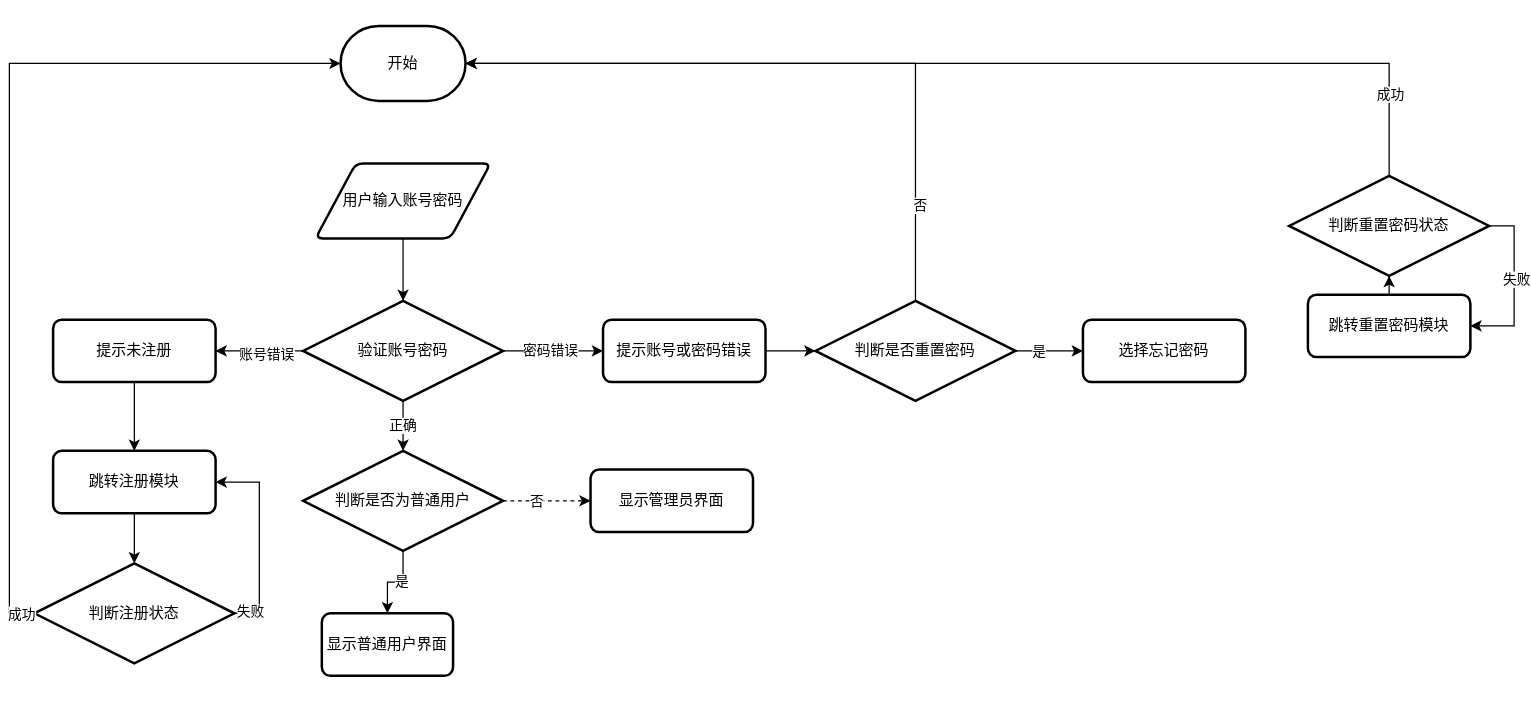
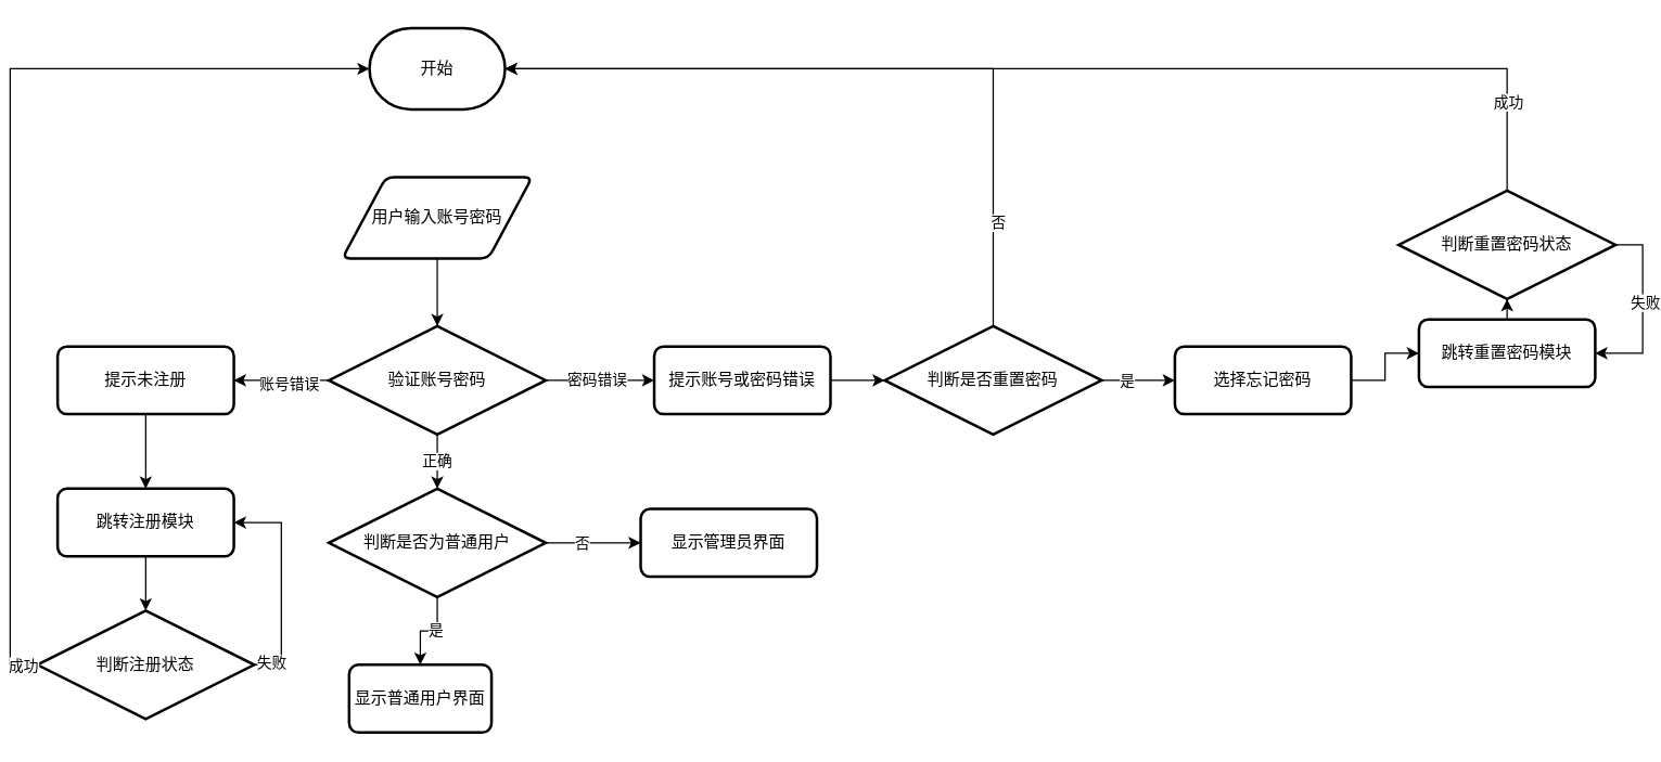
  <mxCell id="0" />
  <mxCell id="1" parent="0" />
  <mxCell id="2" value="开始" style="strokeWidth=2;html=1;shape=mxgraph.flowchart.terminator;whiteSpace=wrap;" parent="1" vertex="1"><mxGeometry x="265" y="20" width="100" height="60" as="geometry" /></mxCell>
  <mxCell id="3" value="" style="edgeStyle=orthogonalEdgeStyle;rounded=0;orthogonalLoop=1;jettySize=auto;html=1;" parent="1" source="4" target="10" edge="1"><mxGeometry relative="1" as="geometry" /></mxCell>
  <mxCell id="4" value="用户输入账号密码" style="shape=parallelogram;html=1;strokeWidth=2;perimeter=parallelogramPerimeter;whiteSpace=wrap;rounded=1;arcSize=12;size=0.23;" parent="1" vertex="1"><mxGeometry x="245" y="130" width="140" height="60" as="geometry" /></mxCell>
  <mxCell id="5" value="正确" style="edgeStyle=orthogonalEdgeStyle;rounded=0;orthogonalLoop=1;jettySize=auto;html=1;" parent="1" source="10" target="15" edge="1"><mxGeometry relative="1" as="geometry" /></mxCell>
  <mxCell id="6" value="" style="edgeStyle=orthogonalEdgeStyle;rounded=0;orthogonalLoop=1;jettySize=auto;html=1;" parent="1" source="10" target="19" edge="1"><mxGeometry relative="1" as="geometry" /></mxCell>
  <mxCell id="7" value="密码错误" style="edgeLabel;html=1;align=center;verticalAlign=middle;resizable=0;points=[];" parent="6" vertex="1" connectable="0"><mxGeometry x="-0.065" y="1" relative="1" as="geometry"><mxPoint as="offset" /></mxGeometry></mxCell>
  <mxCell id="8" value="" style="edgeStyle=orthogonalEdgeStyle;rounded=0;orthogonalLoop=1;jettySize=auto;html=1;" parent="1" source="10" target="21" edge="1"><mxGeometry relative="1" as="geometry" /></mxCell>
  <mxCell id="9" value="账号错误" style="edgeLabel;html=1;align=center;verticalAlign=middle;resizable=0;points=[];" parent="8" vertex="1" connectable="0"><mxGeometry x="-0.154" y="2" relative="1" as="geometry"><mxPoint as="offset" /></mxGeometry></mxCell>
  <mxCell id="10" value="验证账号密码" style="strokeWidth=2;html=1;shape=mxgraph.flowchart.decision;whiteSpace=wrap;" parent="1" vertex="1"><mxGeometry x="235" y="240" width="160" height="80" as="geometry" /></mxCell>
  <mxCell id="11" value="" style="edgeStyle=orthogonalEdgeStyle;rounded=0;orthogonalLoop=1;jettySize=auto;html=1;" parent="1" source="15" target="16" edge="1"><mxGeometry relative="1" as="geometry" /></mxCell>
  <mxCell id="12" value="是" style="edgeLabel;html=1;align=center;verticalAlign=middle;resizable=0;points=[];" parent="11" vertex="1" connectable="0"><mxGeometry x="-0.24" y="-2" relative="1" as="geometry"><mxPoint as="offset" /></mxGeometry></mxCell>
- <mxCell id="13" value="" style="edgeStyle=orthogonalEdgeStyle;rounded=0;orthogonalLoop=1;jettySize=auto;html=1;dashed=1;" parent="1" source="15" target="17" edge="1"><mxGeometry relative="1" as="geometry" /></mxCell>
+ <mxCell id="13" value="" style="edgeStyle=orthogonalEdgeStyle;rounded=0;orthogonalLoop=1;jettySize=auto;html=1;" parent="1" source="15" target="17" edge="1"><mxGeometry relative="1" as="geometry" /></mxCell>
  <mxCell id="14" value="否" style="edgeLabel;html=1;align=center;verticalAlign=middle;resizable=0;points=[];" parent="13" vertex="1" connectable="0"><mxGeometry x="-0.246" relative="1" as="geometry"><mxPoint as="offset" /></mxGeometry></mxCell>
  <mxCell id="15" value="判断是否为普通用户" style="strokeWidth=2;html=1;shape=mxgraph.flowchart.decision;whiteSpace=wrap;" parent="1" vertex="1"><mxGeometry x="235" y="360" width="160" height="80" as="geometry" /></mxCell>
  <mxCell id="16" value="显示普通用户界面" style="rounded=1;whiteSpace=wrap;html=1;absoluteArcSize=1;arcSize=14;strokeWidth=2;" parent="1" vertex="1"><mxGeometry x="250" y="490" width="105" height="50" as="geometry" /></mxCell>
  <mxCell id="17" value="显示管理员界面" style="rounded=1;whiteSpace=wrap;html=1;absoluteArcSize=1;arcSize=14;strokeWidth=2;" parent="1" vertex="1"><mxGeometry x="465" y="375" width="130" height="50" as="geometry" /></mxCell>
  <mxCell id="18" value="" style="edgeStyle=orthogonalEdgeStyle;rounded=0;orthogonalLoop=1;jettySize=auto;html=1;" edge="1" parent="1" source="19" target="40"><mxGeometry relative="1" as="geometry" /></mxCell>
  <mxCell id="19" value="提示账号或密码错误" style="rounded=1;whiteSpace=wrap;html=1;absoluteArcSize=1;arcSize=14;strokeWidth=2;" parent="1" vertex="1"><mxGeometry x="475" y="255" width="130" height="50" as="geometry" /></mxCell>
  <mxCell id="20" value="" style="edgeStyle=orthogonalEdgeStyle;rounded=0;orthogonalLoop=1;jettySize=auto;html=1;" parent="1" source="21" target="23" edge="1"><mxGeometry relative="1" as="geometry" /></mxCell>
  <mxCell id="21" value="提示未注册" style="rounded=1;whiteSpace=wrap;html=1;absoluteArcSize=1;arcSize=14;strokeWidth=2;" parent="1" vertex="1"><mxGeometry x="35" y="255" width="130" height="50" as="geometry" /></mxCell>
  <mxCell id="22" value="" style="edgeStyle=orthogonalEdgeStyle;rounded=0;orthogonalLoop=1;jettySize=auto;html=1;" parent="1" source="23" target="26" edge="1"><mxGeometry relative="1" as="geometry" /></mxCell>
  <mxCell id="23" value="跳转注册模块" style="rounded=1;whiteSpace=wrap;html=1;absoluteArcSize=1;arcSize=14;strokeWidth=2;" parent="1" vertex="1"><mxGeometry x="35" y="360" width="130" height="50" as="geometry" /></mxCell>
  <mxCell id="24" style="edgeStyle=orthogonalEdgeStyle;rounded=0;orthogonalLoop=1;jettySize=auto;html=1;exitX=1;exitY=0.5;exitDx=0;exitDy=0;exitPerimeter=0;entryX=1;entryY=0.5;entryDx=0;entryDy=0;" parent="1" source="26" target="23" edge="1"><mxGeometry relative="1" as="geometry" /></mxCell>
  <mxCell id="25" value="失败" style="edgeLabel;html=1;align=center;verticalAlign=middle;resizable=0;points=[];" parent="24" vertex="1" connectable="0"><mxGeometry x="-0.845" y="2" relative="1" as="geometry"><mxPoint as="offset" /></mxGeometry></mxCell>
  <mxCell id="26" value="判断注册状态" style="strokeWidth=2;html=1;shape=mxgraph.flowchart.decision;whiteSpace=wrap;" parent="1" vertex="1"><mxGeometry x="20" y="450" width="160" height="80" as="geometry" /></mxCell>
  <mxCell id="27" style="edgeStyle=orthogonalEdgeStyle;rounded=0;orthogonalLoop=1;jettySize=auto;html=1;exitX=0;exitY=0.5;exitDx=0;exitDy=0;exitPerimeter=0;entryX=0;entryY=0.5;entryDx=0;entryDy=0;entryPerimeter=0;" parent="1" source="26" target="2" edge="1"><mxGeometry relative="1" as="geometry" /></mxCell>
  <mxCell id="28" value="成功" style="edgeLabel;html=1;align=center;verticalAlign=middle;resizable=0;points=[];" parent="27" vertex="1" connectable="0"><mxGeometry x="-0.971" relative="1" as="geometry"><mxPoint as="offset" /></mxGeometry></mxCell>
+ <mxCell id="29" value="" style="edgeStyle=orthogonalEdgeStyle;rounded=0;orthogonalLoop=1;jettySize=auto;html=1;" parent="1" source="30" target="32" edge="1"><mxGeometry relative="1" as="geometry" /></mxCell>
  <mxCell id="30" value="选择忘记密码" style="rounded=1;whiteSpace=wrap;html=1;absoluteArcSize=1;arcSize=14;strokeWidth=2;" parent="1" vertex="1"><mxGeometry x="859" y="255" width="130" height="50" as="geometry" /></mxCell>
  <mxCell id="31" value="" style="edgeStyle=orthogonalEdgeStyle;rounded=0;orthogonalLoop=1;jettySize=auto;html=1;" parent="1" source="32" target="35" edge="1"><mxGeometry relative="1" as="geometry" /></mxCell>
  <mxCell id="32" value="跳转重置密码模块" style="rounded=1;whiteSpace=wrap;html=1;absoluteArcSize=1;arcSize=14;strokeWidth=2;" parent="1" vertex="1"><mxGeometry x="1039" y="235" width="130" height="50" as="geometry" /></mxCell>
  <mxCell id="33" style="edgeStyle=orthogonalEdgeStyle;rounded=0;orthogonalLoop=1;jettySize=auto;html=1;exitX=1;exitY=0.5;exitDx=0;exitDy=0;exitPerimeter=0;entryX=1;entryY=0.5;entryDx=0;entryDy=0;" parent="1" source="35" target="32" edge="1"><mxGeometry relative="1" as="geometry" /></mxCell>
  <mxCell id="34" value="失败" style="edgeLabel;html=1;align=center;verticalAlign=middle;resizable=0;points=[];" parent="33" vertex="1" connectable="0"><mxGeometry x="-0.084" y="1" relative="1" as="geometry"><mxPoint as="offset" /></mxGeometry></mxCell>
  <mxCell id="35" value="判断重置密码状态" style="strokeWidth=2;html=1;shape=mxgraph.flowchart.decision;whiteSpace=wrap;" parent="1" vertex="1"><mxGeometry x="1024" y="140" width="160" height="80" as="geometry" /></mxCell>
  <mxCell id="36" style="edgeStyle=orthogonalEdgeStyle;rounded=0;orthogonalLoop=1;jettySize=auto;html=1;exitX=0.5;exitY=0;exitDx=0;exitDy=0;exitPerimeter=0;entryX=1;entryY=0.5;entryDx=0;entryDy=0;entryPerimeter=0;" parent="1" source="35" target="2" edge="1"><mxGeometry relative="1" as="geometry" /></mxCell>
  <mxCell id="37" value="成功" style="edgeLabel;html=1;align=center;verticalAlign=middle;resizable=0;points=[];" parent="36" vertex="1" connectable="0"><mxGeometry x="-0.841" relative="1" as="geometry"><mxPoint as="offset" /></mxGeometry></mxCell>
  <mxCell id="38" value="" style="edgeStyle=orthogonalEdgeStyle;rounded=0;orthogonalLoop=1;jettySize=auto;html=1;" edge="1" parent="1" source="40" target="30"><mxGeometry relative="1" as="geometry" /></mxCell>
  <mxCell id="39" value="是" style="edgeLabel;html=1;align=center;verticalAlign=middle;resizable=0;points=[];" vertex="1" connectable="0" parent="38"><mxGeometry x="-0.319" relative="1" as="geometry"><mxPoint as="offset" /></mxGeometry></mxCell>
  <mxCell id="40" value="判断是否重置密码" style="strokeWidth=2;html=1;shape=mxgraph.flowchart.decision;whiteSpace=wrap;" vertex="1" parent="1"><mxGeometry x="645" y="240" width="160" height="80" as="geometry" /></mxCell>
  <mxCell id="41" style="edgeStyle=orthogonalEdgeStyle;rounded=0;orthogonalLoop=1;jettySize=auto;html=1;exitX=0.5;exitY=0;exitDx=0;exitDy=0;exitPerimeter=0;entryX=1;entryY=0.5;entryDx=0;entryDy=0;entryPerimeter=0;" edge="1" parent="1" source="40" target="2"><mxGeometry relative="1" as="geometry" /></mxCell>
  <mxCell id="42" value="否" style="edgeLabel;html=1;align=center;verticalAlign=middle;resizable=0;points=[];" vertex="1" connectable="0" parent="41"><mxGeometry x="-0.719" y="-3" relative="1" as="geometry"><mxPoint as="offset" /></mxGeometry></mxCell>
